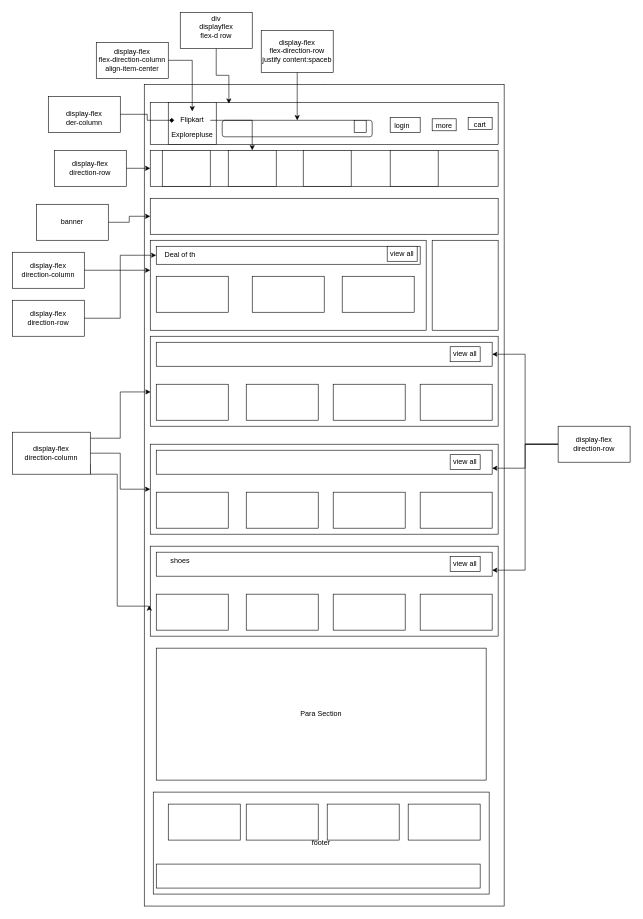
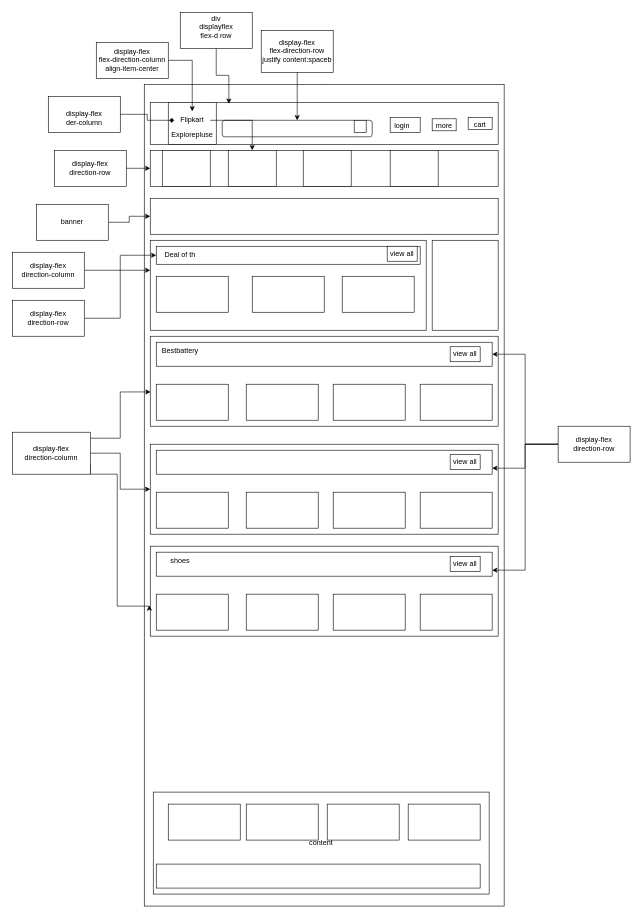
  <mxCell id="0" />
  <mxCell id="1" parent="0" />
  <mxCell id="2" value="" style="rounded=0;whiteSpace=wrap;html=1;" parent="1" vertex="1"><mxGeometry x="260" y="410" width="440" height="120" as="geometry" /></mxCell>
  <mxCell id="3" style="edgeStyle=orthogonalEdgeStyle;rounded=0;orthogonalLoop=1;jettySize=auto;html=1;exitX=0.5;exitY=0;exitDx=0;exitDy=0;" parent="1" source="4" edge="1"><mxGeometry relative="1" as="geometry"><mxPoint x="540" y="150" as="targetPoint" /></mxGeometry></mxCell>
  <mxCell id="4" value="" style="rounded=0;whiteSpace=wrap;html=1;" parent="1" vertex="1"><mxGeometry x="240" y="140" width="600" height="1370" as="geometry" /></mxCell>
  <mxCell id="5" value="" style="rounded=0;whiteSpace=wrap;html=1;" parent="1" vertex="1"><mxGeometry x="250" y="170" width="580" height="70" as="geometry" /></mxCell>
  <mxCell id="6" value="" style="rounded=0;whiteSpace=wrap;html=1;" parent="1" vertex="1"><mxGeometry x="280" y="170" width="80" height="70" as="geometry" /></mxCell>
  <mxCell id="7" value="Explorepluse" style="text;html=1;strokeColor=none;fillColor=none;align=center;verticalAlign=middle;whiteSpace=wrap;rounded=0;" parent="1" vertex="1"><mxGeometry x="290" y="210" width="60" height="30" as="geometry" /></mxCell>
  <mxCell id="8" value="" style="rounded=1;whiteSpace=wrap;html=1;" parent="1" vertex="1"><mxGeometry x="370" y="200" width="250" height="27.5" as="geometry" /></mxCell>
  <mxCell id="9" value="" style="rounded=0;whiteSpace=wrap;html=1;" parent="1" vertex="1"><mxGeometry x="590" y="200" width="20" height="20" as="geometry" /></mxCell>
  <mxCell id="10" value="" style="rounded=0;whiteSpace=wrap;html=1;" parent="1" vertex="1"><mxGeometry x="650" y="195" width="50" height="25" as="geometry" /></mxCell>
  <mxCell id="11" value="login" style="text;html=1;strokeColor=none;fillColor=none;align=center;verticalAlign=middle;whiteSpace=wrap;rounded=0;" parent="1" vertex="1"><mxGeometry x="640" y="200" width="60" height="20" as="geometry" /></mxCell>
  <mxCell id="12" value="" style="rounded=0;whiteSpace=wrap;html=1;" parent="1" vertex="1"><mxGeometry x="720" y="197.5" width="40" height="20" as="geometry" /></mxCell>
  <mxCell id="13" value="" style="rounded=0;whiteSpace=wrap;html=1;" parent="1" vertex="1"><mxGeometry x="780" y="195" width="40" height="20" as="geometry" /></mxCell>
  <mxCell id="14" value="more" style="text;html=1;strokeColor=none;fillColor=none;align=center;verticalAlign=middle;whiteSpace=wrap;rounded=0;" parent="1" vertex="1"><mxGeometry x="710" y="195" width="60" height="30" as="geometry" /></mxCell>
  <mxCell id="15" value="cart" style="text;html=1;strokeColor=none;fillColor=none;align=center;verticalAlign=middle;whiteSpace=wrap;rounded=0;" parent="1" vertex="1"><mxGeometry x="770" y="192.5" width="60" height="30" as="geometry" /></mxCell>
  <mxCell id="16" style="edgeStyle=orthogonalEdgeStyle;rounded=0;orthogonalLoop=1;jettySize=auto;html=1;entryX=0.226;entryY=0.033;entryDx=0;entryDy=0;entryPerimeter=0;" parent="1" source="17" target="5" edge="1"><mxGeometry relative="1" as="geometry" /></mxCell>
  <mxCell id="17" value="" style="rounded=0;whiteSpace=wrap;html=1;" parent="1" vertex="1"><mxGeometry x="300" y="20" width="120" height="60" as="geometry" /></mxCell>
  <mxCell id="18" value="div&lt;br&gt;displayflex&lt;br&gt;flex-d row" style="text;html=1;strokeColor=none;fillColor=none;align=center;verticalAlign=middle;whiteSpace=wrap;rounded=0;" parent="1" vertex="1"><mxGeometry x="330" y="30" width="60" height="30" as="geometry" /></mxCell>
  <mxCell id="19" style="edgeStyle=orthogonalEdgeStyle;rounded=0;orthogonalLoop=1;jettySize=auto;html=1;" parent="1" source="20" target="32" edge="1"><mxGeometry relative="1" as="geometry" /></mxCell>
  <mxCell id="20" value="display-flex&lt;br&gt;flex-direction-column&lt;br&gt;align-item-center" style="rounded=0;whiteSpace=wrap;html=1;" parent="1" vertex="1"><mxGeometry x="160" y="70" width="120" height="60" as="geometry" /></mxCell>
  <mxCell id="21" style="edgeStyle=orthogonalEdgeStyle;rounded=0;orthogonalLoop=1;jettySize=auto;html=1;" parent="1" source="22" target="8" edge="1"><mxGeometry relative="1" as="geometry" /></mxCell>
  <mxCell id="22" value="display-flex&lt;br&gt;flex-direction-row&lt;br&gt;justify content:spaceb" style="rounded=0;whiteSpace=wrap;html=1;" parent="1" vertex="1"><mxGeometry x="435" y="50" width="120" height="70" as="geometry" /></mxCell>
  <mxCell id="23" value="" style="rounded=0;whiteSpace=wrap;html=1;" parent="1" vertex="1"><mxGeometry x="250" y="250" width="580" height="60" as="geometry" /></mxCell>
  <mxCell id="24" value="" style="rounded=0;whiteSpace=wrap;html=1;" parent="1" vertex="1"><mxGeometry x="270" y="250" width="80" height="60" as="geometry" /></mxCell>
  <mxCell id="25" value="" style="rounded=0;whiteSpace=wrap;html=1;" parent="1" vertex="1"><mxGeometry x="380" y="250" width="80" height="60" as="geometry" /></mxCell>
  <mxCell id="26" value="" style="rounded=0;whiteSpace=wrap;html=1;" parent="1" vertex="1"><mxGeometry x="505" y="250" width="80" height="60" as="geometry" /></mxCell>
  <mxCell id="27" value="" style="rounded=0;whiteSpace=wrap;html=1;" parent="1" vertex="1"><mxGeometry x="650" y="250" width="80" height="60" as="geometry" /></mxCell>
  <mxCell id="28" style="edgeStyle=orthogonalEdgeStyle;rounded=0;orthogonalLoop=1;jettySize=auto;html=1;" parent="1" source="29" target="23" edge="1"><mxGeometry relative="1" as="geometry" /></mxCell>
  <mxCell id="29" value="display-flex&lt;br&gt;direction-row" style="rounded=0;whiteSpace=wrap;html=1;" parent="1" vertex="1"><mxGeometry x="90" y="250" width="120" height="60" as="geometry" /></mxCell>
  <mxCell id="30" style="edgeStyle=orthogonalEdgeStyle;rounded=0;orthogonalLoop=1;jettySize=auto;html=1;startArrow=none;" parent="1" source="32" target="25" edge="1"><mxGeometry relative="1" as="geometry" /></mxCell>
  <mxCell id="31" value="&lt;br&gt;display-flex&lt;br&gt;der-column&lt;br&gt;" style="rounded=0;whiteSpace=wrap;html=1;" parent="1" vertex="1"><mxGeometry x="80" width="120" height="60" as="geometry" y="160" /></mxCell>
  <mxCell id="32" value="Flipkart" style="text;html=1;strokeColor=none;fillColor=none;align=center;verticalAlign=middle;whiteSpace=wrap;rounded=0;" parent="1" vertex="1"><mxGeometry x="290" y="185" width="60" height="30" as="geometry" /></mxCell>
  <mxCell id="33" value="" style="edgeStyle=orthogonalEdgeStyle;rounded=0;orthogonalLoop=1;jettySize=auto;html=1;endArrow=diamond;" parent="1" source="31" target="32" edge="1"><mxGeometry relative="1" as="geometry"><mxPoint x="200" y="190" as="sourcePoint" /><mxPoint x="420" y="250" as="targetPoint" /></mxGeometry></mxCell>
  <mxCell id="34" value="" style="rounded=0;whiteSpace=wrap;html=1;" parent="1" vertex="1"><mxGeometry x="250" y="330" width="580" height="60" as="geometry" /></mxCell>
  <mxCell id="35" style="edgeStyle=orthogonalEdgeStyle;rounded=0;orthogonalLoop=1;jettySize=auto;html=1;" parent="1" source="36" target="34" edge="1"><mxGeometry relative="1" as="geometry" /></mxCell>
  <mxCell id="36" value="banner" style="rounded=0;whiteSpace=wrap;html=1;" parent="1" vertex="1"><mxGeometry x="60" y="340" width="120" height="60" as="geometry" /></mxCell>
  <mxCell id="37" value="" style="rounded=0;whiteSpace=wrap;html=1;" parent="1" vertex="1"><mxGeometry x="250" y="400" width="460" height="150" as="geometry" /></mxCell>
  <mxCell id="38" value="" style="rounded=0;whiteSpace=wrap;html=1;" parent="1" vertex="1"><mxGeometry x="260" y="410" width="440" height="30" as="geometry" /></mxCell>
  <mxCell id="39" value="Deal of th" style="text;html=1;strokeColor=none;fillColor=none;align=center;verticalAlign=middle;whiteSpace=wrap;rounded=0;" parent="1" vertex="1"><mxGeometry x="270" y="410" width="60" height="30" as="geometry" /></mxCell>
  <mxCell id="40" value="view all" style="rounded=0;whiteSpace=wrap;html=1;" parent="1" vertex="1"><mxGeometry x="645" y="410" width="50" height="25" as="geometry" /></mxCell>
  <mxCell id="41" value="" style="rounded=0;whiteSpace=wrap;html=1;" parent="1" vertex="1"><mxGeometry x="260" y="460" width="120" height="60" as="geometry" /></mxCell>
  <mxCell id="42" value="" style="rounded=0;whiteSpace=wrap;html=1;" parent="1" vertex="1"><mxGeometry x="420" y="460" width="120" height="60" as="geometry" /></mxCell>
  <mxCell id="43" value="" style="rounded=0;whiteSpace=wrap;html=1;" parent="1" vertex="1"><mxGeometry x="570" y="460" width="120" height="60" as="geometry" /></mxCell>
  <mxCell id="44" style="edgeStyle=orthogonalEdgeStyle;rounded=0;orthogonalLoop=1;jettySize=auto;html=1;" parent="1" source="45" target="37" edge="1"><mxGeometry relative="1" as="geometry"><Array as="points"><mxPoint x="140" y="475" /><mxPoint x="140" y="475" /></Array></mxGeometry></mxCell>
  <mxCell id="45" value="display-flex&lt;br&gt;direction-column" style="rounded=0;whiteSpace=wrap;html=1;" parent="1" vertex="1"><mxGeometry x="20" y="420" width="120" height="60" as="geometry" /></mxCell>
  <mxCell id="46" value="" style="rounded=0;whiteSpace=wrap;html=1;" parent="1" vertex="1"><mxGeometry x="720" y="400" width="110" height="150" as="geometry" /></mxCell>
  <mxCell id="47" style="edgeStyle=orthogonalEdgeStyle;rounded=0;orthogonalLoop=1;jettySize=auto;html=1;entryX=0;entryY=0.5;entryDx=0;entryDy=0;" parent="1" source="48" target="38" edge="1"><mxGeometry relative="1" as="geometry" /></mxCell>
  <mxCell id="48" value="display-flex&lt;br&gt;direction-row" style="rounded=0;whiteSpace=wrap;html=1;" parent="1" vertex="1"><mxGeometry x="20" y="500" width="120" height="60" as="geometry" /></mxCell>
  <mxCell id="49" value="" style="group" vertex="1" connectable="0" parent="1"><mxGeometry x="250" y="560" width="580" height="150" as="geometry" /></mxCell>
  <mxCell id="50" value="" style="rounded=0;whiteSpace=wrap;html=1;" vertex="1" parent="49"><mxGeometry width="580" height="150" as="geometry" /></mxCell>
  <mxCell id="51" value="" style="rounded=0;whiteSpace=wrap;html=1;" vertex="1" parent="49"><mxGeometry x="10" y="10" width="560" height="40" as="geometry" /></mxCell>
  <mxCell id="52" value="view all" style="rounded=0;whiteSpace=wrap;html=1;" vertex="1" parent="49"><mxGeometry x="500" y="17.5" width="50" height="25" as="geometry" /></mxCell>
+ <mxCell id="53" value="Bestbattery" style="text;html=1;strokeColor=none;fillColor=none;align=center;verticalAlign=middle;whiteSpace=wrap;rounded=0;" vertex="1" parent="49"><mxGeometry x="20" y="10" width="60" height="30" as="geometry" /></mxCell>
  <mxCell id="54" value="" style="rounded=0;whiteSpace=wrap;html=1;" vertex="1" parent="49"><mxGeometry x="10" y="80" width="120" height="60" as="geometry" /></mxCell>
  <mxCell id="55" value="" style="rounded=0;whiteSpace=wrap;html=1;" vertex="1" parent="49"><mxGeometry x="160" y="80" width="120" height="60" as="geometry" /></mxCell>
  <mxCell id="56" value="" style="rounded=0;whiteSpace=wrap;html=1;" vertex="1" parent="49"><mxGeometry x="305" y="80" width="120" height="60" as="geometry" /></mxCell>
  <mxCell id="57" value="" style="rounded=0;whiteSpace=wrap;html=1;" vertex="1" parent="49"><mxGeometry x="450" y="80" width="120" height="60" as="geometry" /></mxCell>
  <mxCell id="58" value="" style="group" vertex="1" connectable="0" parent="1"><mxGeometry x="250" y="740" width="580" height="150" as="geometry" /></mxCell>
  <mxCell id="59" value="" style="rounded=0;whiteSpace=wrap;html=1;" vertex="1" parent="58"><mxGeometry width="580" height="150" as="geometry" /></mxCell>
  <mxCell id="60" value="" style="rounded=0;whiteSpace=wrap;html=1;" vertex="1" parent="58"><mxGeometry x="10" y="10" width="560" height="40" as="geometry" /></mxCell>
  <mxCell id="61" value="view all" style="rounded=0;whiteSpace=wrap;html=1;" vertex="1" parent="58"><mxGeometry x="500" y="17.5" width="50" height="25" as="geometry" /></mxCell>
  <mxCell id="62" value="" style="rounded=0;whiteSpace=wrap;html=1;" vertex="1" parent="58"><mxGeometry x="10" y="80" width="120" height="60" as="geometry" /></mxCell>
  <mxCell id="63" value="" style="rounded=0;whiteSpace=wrap;html=1;" vertex="1" parent="58"><mxGeometry x="160" y="80" width="120" height="60" as="geometry" /></mxCell>
  <mxCell id="64" value="" style="rounded=0;whiteSpace=wrap;html=1;" vertex="1" parent="58"><mxGeometry x="305" y="80" width="120" height="60" as="geometry" /></mxCell>
  <mxCell id="65" value="" style="rounded=0;whiteSpace=wrap;html=1;" vertex="1" parent="58"><mxGeometry x="450" y="80" width="120" height="60" as="geometry" /></mxCell>
  <mxCell id="66" value="" style="group" vertex="1" connectable="0" parent="1"><mxGeometry x="250" y="910" width="580" height="150" as="geometry" /></mxCell>
  <mxCell id="67" value="" style="rounded=0;whiteSpace=wrap;html=1;" vertex="1" parent="66"><mxGeometry width="580" height="150" as="geometry" /></mxCell>
  <mxCell id="68" value="" style="rounded=0;whiteSpace=wrap;html=1;" vertex="1" parent="66"><mxGeometry x="10" y="10" width="560" height="40" as="geometry" /></mxCell>
  <mxCell id="69" value="view all" style="rounded=0;whiteSpace=wrap;html=1;" vertex="1" parent="66"><mxGeometry x="500" y="17.5" width="50" height="25" as="geometry" /></mxCell>
  <mxCell id="70" value="shoes" style="text;html=1;strokeColor=none;fillColor=none;align=center;verticalAlign=middle;whiteSpace=wrap;rounded=0;" vertex="1" parent="66"><mxGeometry x="20" y="10" width="60" height="30" as="geometry" /></mxCell>
  <mxCell id="71" value="" style="rounded=0;whiteSpace=wrap;html=1;" vertex="1" parent="66"><mxGeometry x="10" y="80" width="120" height="60" as="geometry" /></mxCell>
  <mxCell id="72" value="" style="rounded=0;whiteSpace=wrap;html=1;" vertex="1" parent="66"><mxGeometry x="160" y="80" width="120" height="60" as="geometry" /></mxCell>
  <mxCell id="73" value="" style="rounded=0;whiteSpace=wrap;html=1;" vertex="1" parent="66"><mxGeometry x="305" y="80" width="120" height="60" as="geometry" /></mxCell>
  <mxCell id="74" value="" style="rounded=0;whiteSpace=wrap;html=1;" vertex="1" parent="66"><mxGeometry x="450" y="80" width="120" height="60" as="geometry" /></mxCell>
  <mxCell id="75" style="edgeStyle=orthogonalEdgeStyle;rounded=0;orthogonalLoop=1;jettySize=auto;html=1;entryX=0.001;entryY=0.619;entryDx=0;entryDy=0;entryPerimeter=0;" edge="1" parent="1" source="78" target="50"><mxGeometry relative="1" as="geometry"><Array as="points"><mxPoint x="200" y="730" /><mxPoint x="200" y="653" /></Array></mxGeometry></mxCell>
  <mxCell id="76" style="edgeStyle=orthogonalEdgeStyle;rounded=0;orthogonalLoop=1;jettySize=auto;html=1;exitX=1;exitY=0.5;exitDx=0;exitDy=0;" edge="1" parent="1" source="78" target="59"><mxGeometry relative="1" as="geometry" /></mxCell>
  <mxCell id="77" style="edgeStyle=orthogonalEdgeStyle;rounded=0;orthogonalLoop=1;jettySize=auto;html=1;exitX=1;exitY=0.75;exitDx=0;exitDy=0;entryX=-0.003;entryY=0.659;entryDx=0;entryDy=0;entryPerimeter=0;" edge="1" parent="1" source="78" target="67"><mxGeometry relative="1" as="geometry"><Array as="points"><mxPoint x="195" y="790" /><mxPoint x="195" y="1010" /><mxPoint x="248" y="1010" /></Array></mxGeometry></mxCell>
  <mxCell id="78" value="display-flex&lt;br&gt;direction-column" style="rounded=0;whiteSpace=wrap;html=1;" vertex="1" parent="1"><mxGeometry x="20" y="720" width="130" height="70" as="geometry" /></mxCell>
  <mxCell id="79" style="edgeStyle=orthogonalEdgeStyle;rounded=0;orthogonalLoop=1;jettySize=auto;html=1;entryX=1;entryY=0.5;entryDx=0;entryDy=0;" edge="1" parent="1" source="82" target="51"><mxGeometry relative="1" as="geometry" /></mxCell>
  <mxCell id="80" style="edgeStyle=orthogonalEdgeStyle;rounded=0;orthogonalLoop=1;jettySize=auto;html=1;entryX=1;entryY=0.75;entryDx=0;entryDy=0;" edge="1" parent="1" source="82" target="60"><mxGeometry relative="1" as="geometry" /></mxCell>
  <mxCell id="81" style="edgeStyle=orthogonalEdgeStyle;rounded=0;orthogonalLoop=1;jettySize=auto;html=1;entryX=1;entryY=0.75;entryDx=0;entryDy=0;" edge="1" parent="1" source="82" target="68"><mxGeometry relative="1" as="geometry" /></mxCell>
  <mxCell id="82" value="display-flex&lt;br&gt;direction-row&lt;br&gt;" style="rounded=0;whiteSpace=wrap;html=1;" vertex="1" parent="1"><mxGeometry x="930" y="710" width="120" height="60" as="geometry" /></mxCell>
- <mxCell id="83" value="Para Section" style="rounded=0;whiteSpace=wrap;html=1;" vertex="1" parent="1"><mxGeometry x="260" y="1080" width="550" height="220" as="geometry" /></mxCell>
- <mxCell id="84" value="footer" style="rounded=0;whiteSpace=wrap;html=1;" vertex="1" parent="1"><mxGeometry x="255" y="1320" width="560" height="170" as="geometry" /></mxCell>
+ <mxCell id="84" value="content" style="rounded=0;whiteSpace=wrap;html=1;" vertex="1" parent="1"><mxGeometry x="255" y="1320" width="560" height="170" as="geometry" /></mxCell>
  <mxCell id="85" value="" style="rounded=0;whiteSpace=wrap;html=1;" vertex="1" parent="1"><mxGeometry x="280" y="1340" width="120" height="60" as="geometry" /></mxCell>
  <mxCell id="86" value="" style="rounded=0;whiteSpace=wrap;html=1;" vertex="1" parent="1"><mxGeometry x="410" y="1340" width="120" height="60" as="geometry" /></mxCell>
  <mxCell id="87" value="" style="rounded=0;whiteSpace=wrap;html=1;" vertex="1" parent="1"><mxGeometry x="545" y="1340" width="120" height="60" as="geometry" /></mxCell>
  <mxCell id="88" value="" style="rounded=0;whiteSpace=wrap;html=1;" vertex="1" parent="1"><mxGeometry x="680" y="1340" width="120" height="60" as="geometry" /></mxCell>
  <mxCell id="89" value="" style="rounded=0;whiteSpace=wrap;html=1;" vertex="1" parent="1"><mxGeometry x="260" y="1440" width="540" height="40" as="geometry" /></mxCell>
